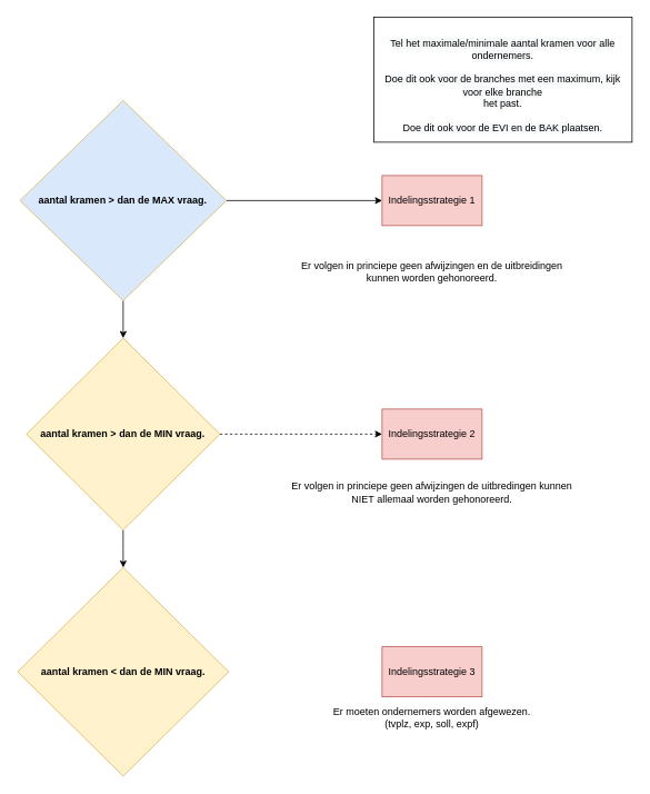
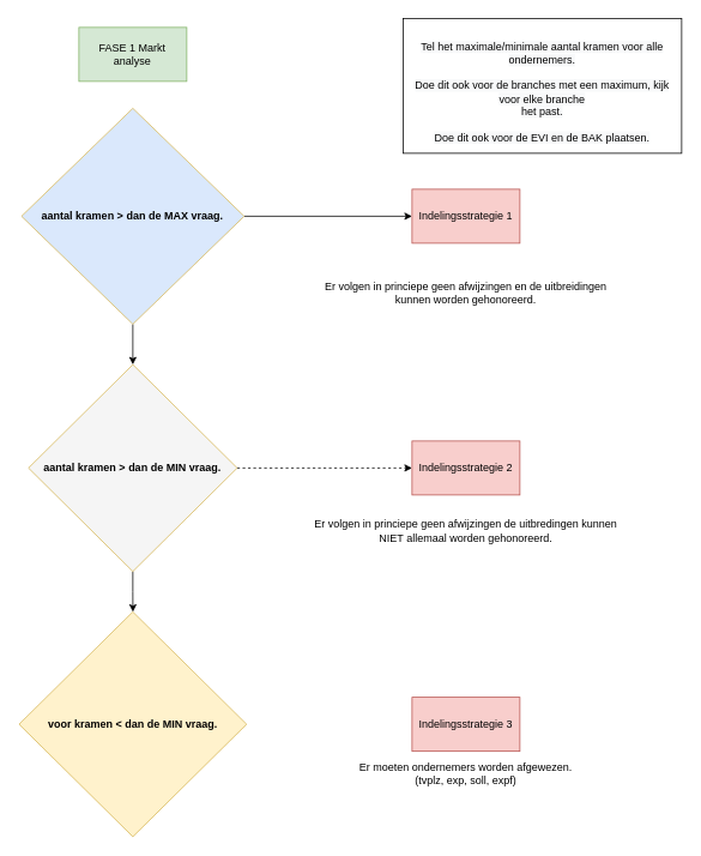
  <mxCell id="0" />
  <mxCell id="1" parent="0" />
+ <mxCell id="2" value="FASE 1 Markt analyse" style="rounded=0;whiteSpace=wrap;html=1;fillColor=#d5e8d4;strokeColor=#82b366;" parent="1" vertex="1"><mxGeometry x="87.33" y="30" width="120" height="60" as="geometry" /></mxCell>
  <mxCell id="3" value="" style="edgeStyle=orthogonalEdgeStyle;rounded=0;orthogonalLoop=1;jettySize=auto;html=1;" parent="1" source="5" target="6" edge="1"><mxGeometry relative="1" as="geometry" /></mxCell>
  <mxCell id="4" style="edgeStyle=orthogonalEdgeStyle;rounded=0;orthogonalLoop=1;jettySize=auto;html=1;exitX=0.5;exitY=1;exitDx=0;exitDy=0;" parent="1" source="5" target="9" edge="1"><mxGeometry relative="1" as="geometry" /></mxCell>
  <mxCell id="5" value="&lt;b&gt;aantal kramen &amp;gt; dan de MAX vraag.&lt;/b&gt;&lt;br&gt;" style="rhombus;whiteSpace=wrap;html=1;rounded=0;fillColor=#dae8fc;strokeColor=#d6b656;" parent="1" vertex="1"><mxGeometry x="23.43" y="120" width="247.78" height="240" as="geometry" /></mxCell>
  <mxCell id="6" value="Indelingsstrategie 1" style="whiteSpace=wrap;html=1;rounded=0;fillColor=#f8cecc;strokeColor=#b85450;" parent="1" vertex="1"><mxGeometry x="458.01" y="210" width="120" height="60" as="geometry" /></mxCell>
  <mxCell id="7" value="" style="edgeStyle=orthogonalEdgeStyle;rounded=0;orthogonalLoop=1;jettySize=auto;html=1;dashed=1;" parent="1" source="9" target="10" edge="1"><mxGeometry relative="1" as="geometry" /></mxCell>
  <mxCell id="8" value="" style="edgeStyle=orthogonalEdgeStyle;rounded=0;orthogonalLoop=1;jettySize=auto;html=1;" parent="1" source="9" target="12" edge="1"><mxGeometry relative="1" as="geometry" /></mxCell>
- <mxCell id="9" value="&lt;b&gt;aantal kramen &amp;gt; dan de MIN vraag.&lt;/b&gt;&lt;br&gt;" style="rhombus;whiteSpace=wrap;html=1;rounded=0;fillColor=#fff2cc;strokeColor=#d6b656;" parent="1" vertex="1"><mxGeometry x="31.21" y="405" width="232.23" height="230" as="geometry" /></mxCell>
+ <mxCell id="9" value="&lt;b&gt;aantal kramen &amp;gt; dan de MIN vraag.&lt;/b&gt;&lt;br&gt;" style="rhombus;whiteSpace=wrap;html=1;rounded=0;fillColor=#f5f5f5;strokeColor=#d6b656;" parent="1" vertex="1"><mxGeometry x="31.21" y="405" width="232.23" height="230" as="geometry" /></mxCell>
  <mxCell id="10" value="Indelingsstrategie 2" style="whiteSpace=wrap;html=1;rounded=0;fillColor=#f8cecc;strokeColor=#b85450;" parent="1" vertex="1"><mxGeometry x="458.005" y="490" width="120" height="60" as="geometry" /></mxCell>
  <mxCell id="11" value="&lt;br style=&quot;color: rgb(0 , 0 , 0) ; font-family: &amp;#34;helvetica&amp;#34; ; font-size: 12px ; font-style: normal ; font-weight: 400 ; letter-spacing: normal ; text-align: center ; text-indent: 0px ; text-transform: none ; word-spacing: 0px ; background-color: rgb(248 , 249 , 250)&quot;&gt;&lt;span style=&quot;color: rgb(0 , 0 , 0) ; font-family: &amp;#34;helvetica&amp;#34; ; font-size: 12px ; font-style: normal ; font-weight: 400 ; letter-spacing: normal ; text-align: center ; text-indent: 0px ; text-transform: none ; word-spacing: 0px ; background-color: rgb(248 , 249 , 250) ; display: inline ; float: none&quot;&gt;Tel het maximale/minimale aantal kramen voor alle ondernemers.&lt;/span&gt;&lt;br style=&quot;color: rgb(0 , 0 , 0) ; font-family: &amp;#34;helvetica&amp;#34; ; font-size: 12px ; font-style: normal ; font-weight: 400 ; letter-spacing: normal ; text-align: center ; text-indent: 0px ; text-transform: none ; word-spacing: 0px ; background-color: rgb(248 , 249 , 250)&quot;&gt;&lt;br style=&quot;color: rgb(0 , 0 , 0) ; font-family: &amp;#34;helvetica&amp;#34; ; font-size: 12px ; font-style: normal ; font-weight: 400 ; letter-spacing: normal ; text-align: center ; text-indent: 0px ; text-transform: none ; word-spacing: 0px ; background-color: rgb(248 , 249 , 250)&quot;&gt;&lt;span style=&quot;color: rgb(0 , 0 , 0) ; font-family: &amp;#34;helvetica&amp;#34; ; font-size: 12px ; font-style: normal ; font-weight: 400 ; letter-spacing: normal ; text-align: center ; text-indent: 0px ; text-transform: none ; word-spacing: 0px ; background-color: rgb(248 , 249 , 250) ; display: inline ; float: none&quot;&gt;Doe dit ook voor de branches met een maximum, kijk voor elke branche&lt;/span&gt;&lt;br style=&quot;color: rgb(0 , 0 , 0) ; font-family: &amp;#34;helvetica&amp;#34; ; font-size: 12px ; font-style: normal ; font-weight: 400 ; letter-spacing: normal ; text-align: center ; text-indent: 0px ; text-transform: none ; word-spacing: 0px ; background-color: rgb(248 , 249 , 250)&quot;&gt;&lt;span style=&quot;color: rgb(0 , 0 , 0) ; font-family: &amp;#34;helvetica&amp;#34; ; font-size: 12px ; font-style: normal ; font-weight: 400 ; letter-spacing: normal ; text-align: center ; text-indent: 0px ; text-transform: none ; word-spacing: 0px ; background-color: rgb(248 , 249 , 250) ; display: inline ; float: none&quot;&gt;het past.&lt;/span&gt;&lt;br style=&quot;color: rgb(0 , 0 , 0) ; font-family: &amp;#34;helvetica&amp;#34; ; font-size: 12px ; font-style: normal ; font-weight: 400 ; letter-spacing: normal ; text-align: center ; text-indent: 0px ; text-transform: none ; word-spacing: 0px ; background-color: rgb(248 , 249 , 250)&quot;&gt;&lt;br style=&quot;color: rgb(0 , 0 , 0) ; font-family: &amp;#34;helvetica&amp;#34; ; font-size: 12px ; font-style: normal ; font-weight: 400 ; letter-spacing: normal ; text-align: center ; text-indent: 0px ; text-transform: none ; word-spacing: 0px ; background-color: rgb(248 , 249 , 250)&quot;&gt;&lt;span style=&quot;color: rgb(0 , 0 , 0) ; font-family: &amp;#34;helvetica&amp;#34; ; font-size: 12px ; font-style: normal ; font-weight: 400 ; letter-spacing: normal ; text-align: center ; text-indent: 0px ; text-transform: none ; word-spacing: 0px ; background-color: rgb(248 , 249 , 250) ; display: inline ; float: none&quot;&gt;Doe dit ook voor de EVI en de BAK plaatsen.&lt;/span&gt;" style="whiteSpace=wrap;html=1;" parent="1" vertex="1"><mxGeometry x="448" y="20" width="310" height="150" as="geometry" /></mxCell>
- <mxCell id="12" value="&lt;b&gt;aantal kramen &amp;lt; dan de MIN vraag.&lt;/b&gt;" style="rhombus;whiteSpace=wrap;html=1;rounded=0;fillColor=#fff2cc;strokeColor=#d6b656;" parent="1" vertex="1"><mxGeometry x="20.77" y="680" width="253.12" height="250" as="geometry" /></mxCell>
+ <mxCell id="12" value="&lt;b&gt;voor kramen &amp;lt; dan de MIN vraag.&lt;/b&gt;" style="rhombus;whiteSpace=wrap;html=1;rounded=0;fillColor=#fff2cc;strokeColor=#d6b656;" parent="1" vertex="1"><mxGeometry x="20.77" y="680" width="253.12" height="250" as="geometry" /></mxCell>
  <mxCell id="13" value="Indelingsstrategie 3" style="whiteSpace=wrap;html=1;rounded=0;fillColor=#f8cecc;strokeColor=#b85450;" parent="1" vertex="1"><mxGeometry x="458.015" y="775" width="120" height="60" as="geometry" /></mxCell>
  <mxCell id="14" value="Er volgen in princiepe geen afwijzingen en de uitbreidingen kunnen worden gehonoreerd." style="text;html=1;strokeColor=none;fillColor=none;align=center;verticalAlign=middle;whiteSpace=wrap;rounded=0;" parent="1" vertex="1"><mxGeometry x="348" y="285" width="340" height="80" as="geometry" /></mxCell>
  <mxCell id="15" value="Er volgen in princiepe geen afwijzingen de uitbredingen kunnen NIET allemaal worden gehonoreerd." style="text;html=1;strokeColor=none;fillColor=none;align=center;verticalAlign=middle;whiteSpace=wrap;rounded=0;" parent="1" vertex="1"><mxGeometry x="348.01" y="550" width="340" height="80" as="geometry" /></mxCell>
  <mxCell id="16" value="Er moeten ondernemers worden afgewezen.&lt;br&gt;(tvplz, exp, soll, expf)" style="text;html=1;strokeColor=none;fillColor=none;align=center;verticalAlign=middle;whiteSpace=wrap;rounded=0;" parent="1" vertex="1"><mxGeometry x="348.01" y="820" width="340" height="80" as="geometry" /></mxCell>
